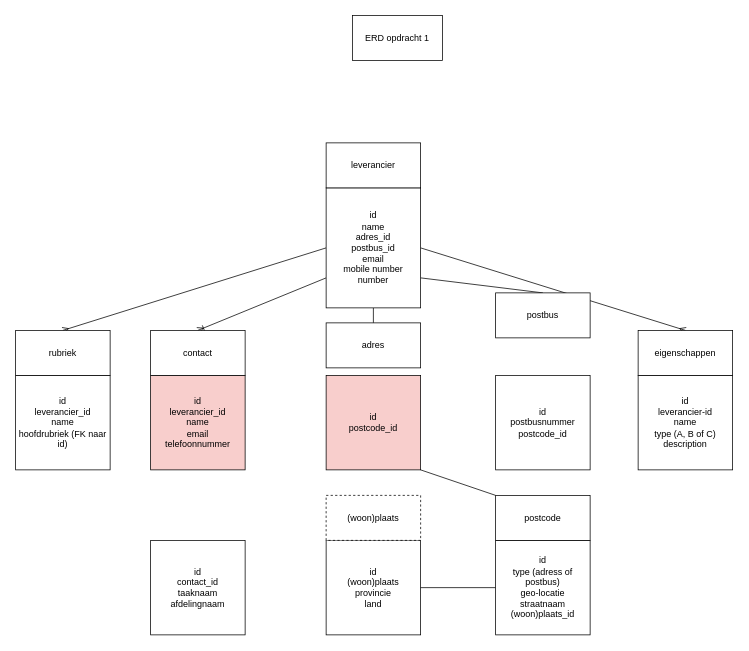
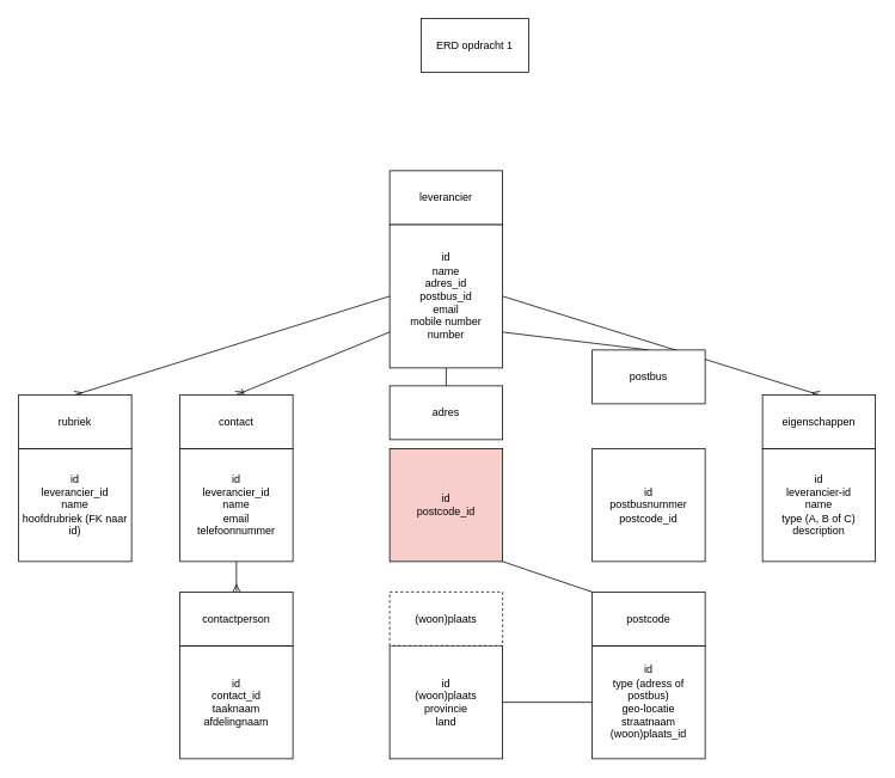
  <mxCell id="0" />
  <mxCell id="1" parent="0" />
  <mxCell id="2" value="ERD opdracht 1" style="rounded=0;whiteSpace=wrap;html=1;" vertex="1" parent="1"><mxGeometry x="469" y="20" width="120" height="60" as="geometry" /></mxCell>
  <mxCell id="3" style="edgeStyle=none;html=1;exitX=0.5;exitY=1;exitDx=0;exitDy=0;entryX=0.5;entryY=0;entryDx=0;entryDy=0;endArrow=none;endFill=0;" edge="1" parent="1" source="8" target="12"><mxGeometry relative="1" as="geometry" /></mxCell>
  <mxCell id="4" style="edgeStyle=none;html=1;exitX=0;exitY=0.75;exitDx=0;exitDy=0;entryX=0.5;entryY=0;entryDx=0;entryDy=0;endArrow=ERoneToMany;endFill=0;" edge="1" parent="1" source="8" target="22"><mxGeometry relative="1" as="geometry" /></mxCell>
  <mxCell id="5" style="edgeStyle=none;html=1;exitX=0;exitY=0.5;exitDx=0;exitDy=0;entryX=0.5;entryY=0;entryDx=0;entryDy=0;endArrow=ERmany;endFill=0;" edge="1" parent="1" source="8" target="24"><mxGeometry relative="1" as="geometry" /></mxCell>
  <mxCell id="6" style="edgeStyle=none;html=1;exitX=1;exitY=0.75;exitDx=0;exitDy=0;entryX=0.5;entryY=0;entryDx=0;entryDy=0;endArrow=none;endFill=0;" edge="1" parent="1" source="8" target="14"><mxGeometry relative="1" as="geometry" /></mxCell>
  <mxCell id="7" style="edgeStyle=none;html=1;exitX=1;exitY=0.5;exitDx=0;exitDy=0;entryX=0.5;entryY=0;entryDx=0;entryDy=0;endArrow=ERmany;endFill=0;" edge="1" parent="1" source="8" target="26"><mxGeometry relative="1" as="geometry" /></mxCell>
  <mxCell id="8" value="id&lt;br&gt;name&lt;br&gt;adres_id&lt;br&gt;postbus_id&lt;br&gt;email&lt;br&gt;mobile number&lt;br&gt;number" style="whiteSpace=wrap;html=1;aspect=fixed;" vertex="1" parent="1"><mxGeometry x="434" y="250" width="126" height="160" as="geometry" /></mxCell>
  <mxCell id="9" value="leverancier" style="rounded=0;whiteSpace=wrap;html=1;" vertex="1" parent="1"><mxGeometry x="434" y="190" width="126" height="60" as="geometry" /></mxCell>
  <mxCell id="10" style="edgeStyle=none;html=1;exitX=1;exitY=1;exitDx=0;exitDy=0;entryX=0;entryY=0;entryDx=0;entryDy=0;endArrow=none;endFill=0;" edge="1" parent="1" source="11" target="19"><mxGeometry relative="1" as="geometry" /></mxCell>
  <mxCell id="11" value="id&lt;br&gt;postcode_id" style="whiteSpace=wrap;html=1;aspect=fixed;fillColor=#f8cecc;" vertex="1" parent="1"><mxGeometry x="434" y="500" width="126" height="126" as="geometry" /></mxCell>
  <mxCell id="12" value="adres" style="rounded=0;whiteSpace=wrap;html=1;" vertex="1" parent="1"><mxGeometry x="434" y="430" width="126" height="60" as="geometry" /></mxCell>
  <mxCell id="13" value="id&lt;br&gt;postbusnummer&lt;br&gt;postcode_id" style="whiteSpace=wrap;html=1;aspect=fixed;" vertex="1" parent="1"><mxGeometry x="660" y="500" width="126" height="126" as="geometry" /></mxCell>
  <mxCell id="14" value="postbus" style="rounded=0;whiteSpace=wrap;html=1;" vertex="1" parent="1"><mxGeometry x="660" y="390" width="126" height="60" as="geometry" /></mxCell>
  <mxCell id="15" value="id&lt;br&gt;(woon)plaats&lt;br&gt;provincie&lt;br&gt;land" style="whiteSpace=wrap;html=1;aspect=fixed;" vertex="1" parent="1"><mxGeometry x="434" y="720" width="126" height="126" as="geometry" /></mxCell>
  <mxCell id="16" value="(woon)plaats" style="rounded=0;whiteSpace=wrap;html=1;dashed=1;" vertex="1" parent="1"><mxGeometry x="434" y="660" width="126" height="60" as="geometry" /></mxCell>
  <mxCell id="17" style="edgeStyle=none;html=1;entryX=1;entryY=0.5;entryDx=0;entryDy=0;endArrow=none;endFill=0;" edge="1" parent="1" source="18" target="15"><mxGeometry relative="1" as="geometry" /></mxCell>
  <mxCell id="18" value="id&lt;br&gt;type (adress of postbus)&lt;br&gt;geo-locatie&lt;br&gt;straatnaam&lt;br&gt;(woon)plaats_id" style="whiteSpace=wrap;html=1;aspect=fixed;" vertex="1" parent="1"><mxGeometry x="660" y="720" width="126" height="126" as="geometry" /></mxCell>
  <mxCell id="19" value="postcode" style="rounded=0;whiteSpace=wrap;html=1;" vertex="1" parent="1"><mxGeometry x="660" y="660" width="126" height="60" as="geometry" /></mxCell>
- <mxCell id="21" value="id&lt;br&gt;leverancier_id&lt;br&gt;name&lt;br&gt;email&lt;br&gt;telefoonnummer" style="whiteSpace=wrap;html=1;aspect=fixed;fillColor=#f8cecc;" vertex="1" parent="1"><mxGeometry x="200" y="500" width="126" height="126" as="geometry" /></mxCell>
+ <mxCell id="20" style="edgeStyle=none;html=1;exitX=0.5;exitY=1;exitDx=0;exitDy=0;entryX=0.5;entryY=0;entryDx=0;entryDy=0;endArrow=ERmany;endFill=0;" edge="1" parent="1" source="21" target="28"><mxGeometry relative="1" as="geometry" /></mxCell>
+ <mxCell id="21" value="id&lt;br&gt;leverancier_id&lt;br&gt;name&lt;br&gt;email&lt;br&gt;telefoonnummer" style="whiteSpace=wrap;html=1;aspect=fixed;" vertex="1" parent="1"><mxGeometry x="200" y="500" width="126" height="126" as="geometry" /></mxCell>
  <mxCell id="22" value="contact" style="rounded=0;whiteSpace=wrap;html=1;" vertex="1" parent="1"><mxGeometry x="200" y="440" width="126" height="60" as="geometry" /></mxCell>
  <mxCell id="23" value="id&lt;br&gt;leverancier_id&lt;br&gt;name&lt;br&gt;hoofdrubriek (FK naar id)" style="whiteSpace=wrap;html=1;aspect=fixed;" vertex="1" parent="1"><mxGeometry x="20" y="500" width="126" height="126" as="geometry" /></mxCell>
  <mxCell id="24" value="rubriek" style="rounded=0;whiteSpace=wrap;html=1;" vertex="1" parent="1"><mxGeometry x="20" y="440" width="126" height="60" as="geometry" /></mxCell>
  <mxCell id="25" value="id&lt;br&gt;leverancier-id&lt;br&gt;name&lt;br&gt;type (A, B of C)&lt;br&gt;description" style="whiteSpace=wrap;html=1;aspect=fixed;" vertex="1" parent="1"><mxGeometry x="850" y="500" width="126" height="126" as="geometry" /></mxCell>
  <mxCell id="26" value="eigenschappen" style="rounded=0;whiteSpace=wrap;html=1;" vertex="1" parent="1"><mxGeometry x="850" y="440" width="126" height="60" as="geometry" /></mxCell>
  <mxCell id="27" value="id&lt;br&gt;contact_id&lt;br&gt;taaknaam&lt;br&gt;afdelingnaam" style="whiteSpace=wrap;html=1;aspect=fixed;" vertex="1" parent="1"><mxGeometry x="200" y="720" width="126" height="126" as="geometry" /></mxCell>
+ <mxCell id="28" value="contactperson" style="rounded=0;whiteSpace=wrap;html=1;" vertex="1" parent="1"><mxGeometry x="200" y="660" width="126" height="60" as="geometry" /></mxCell>
